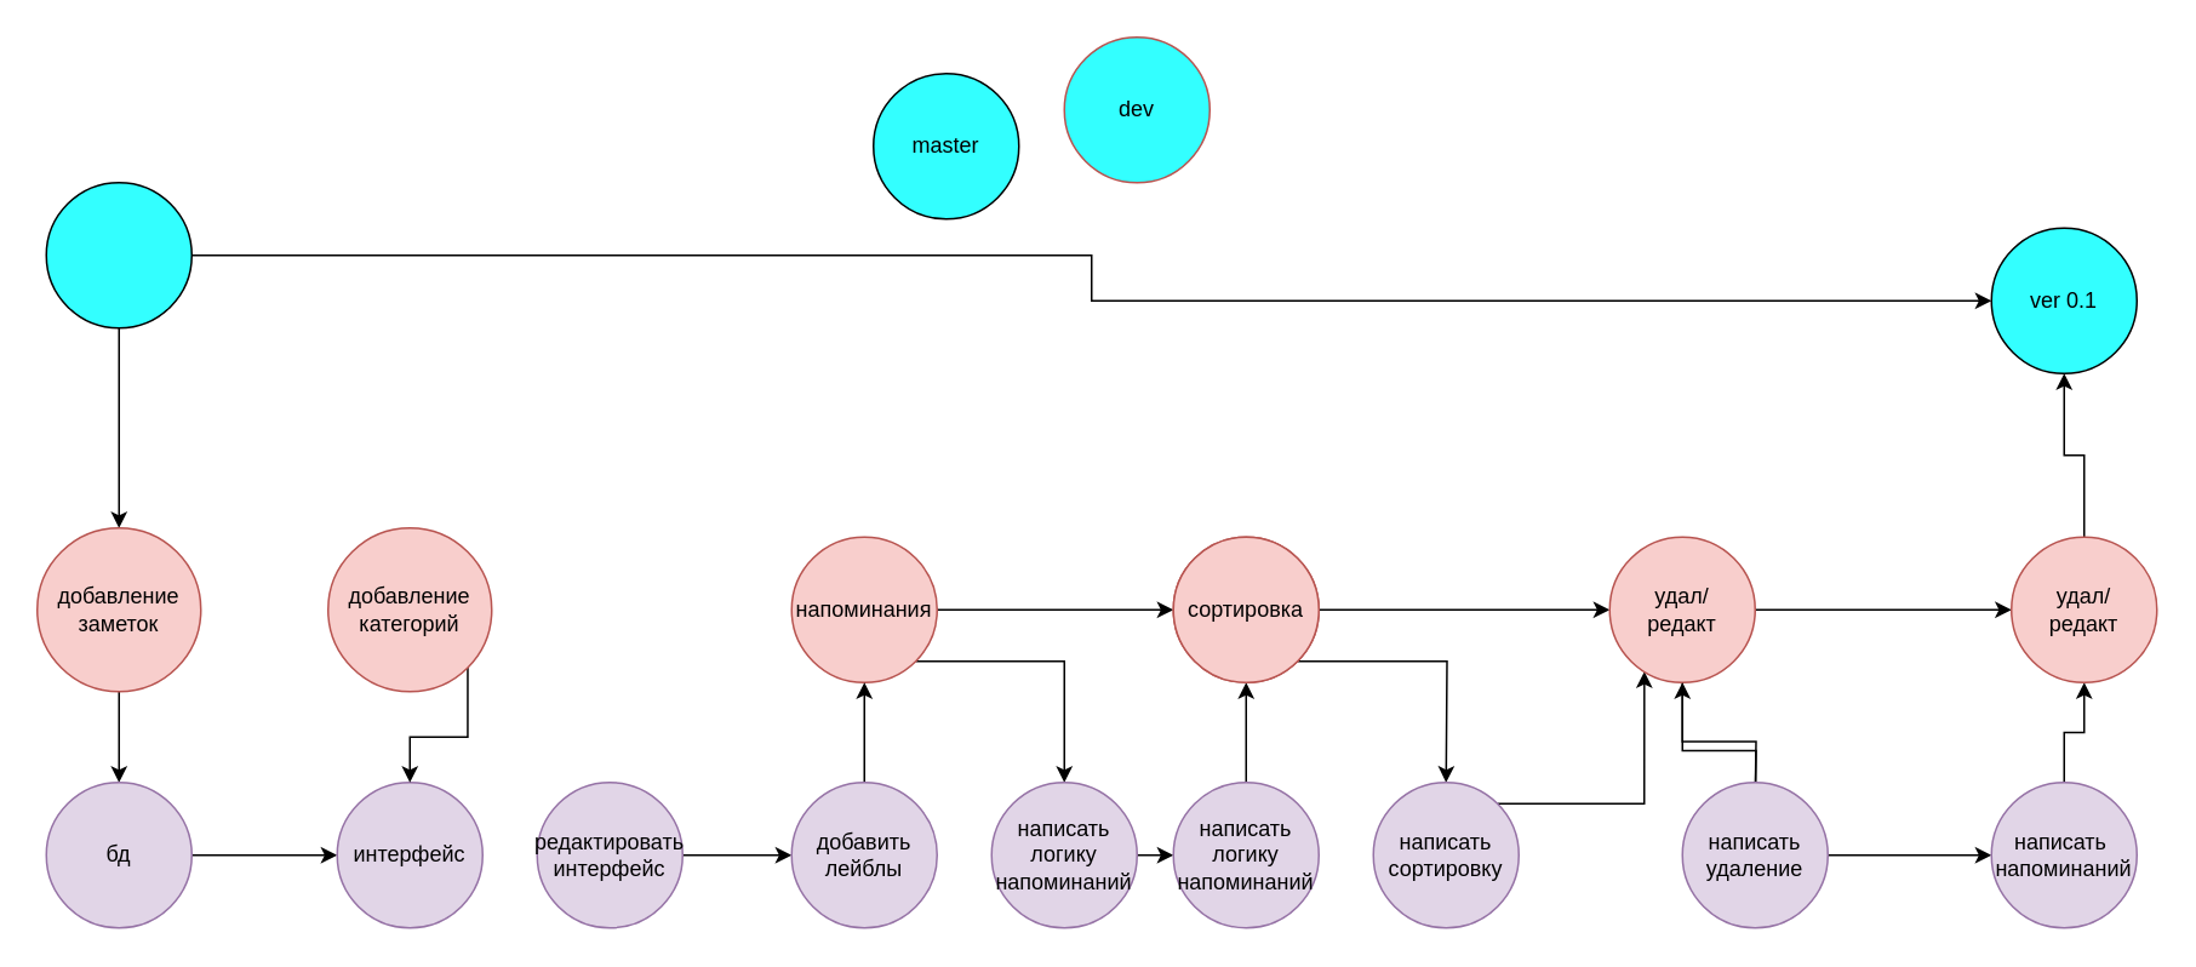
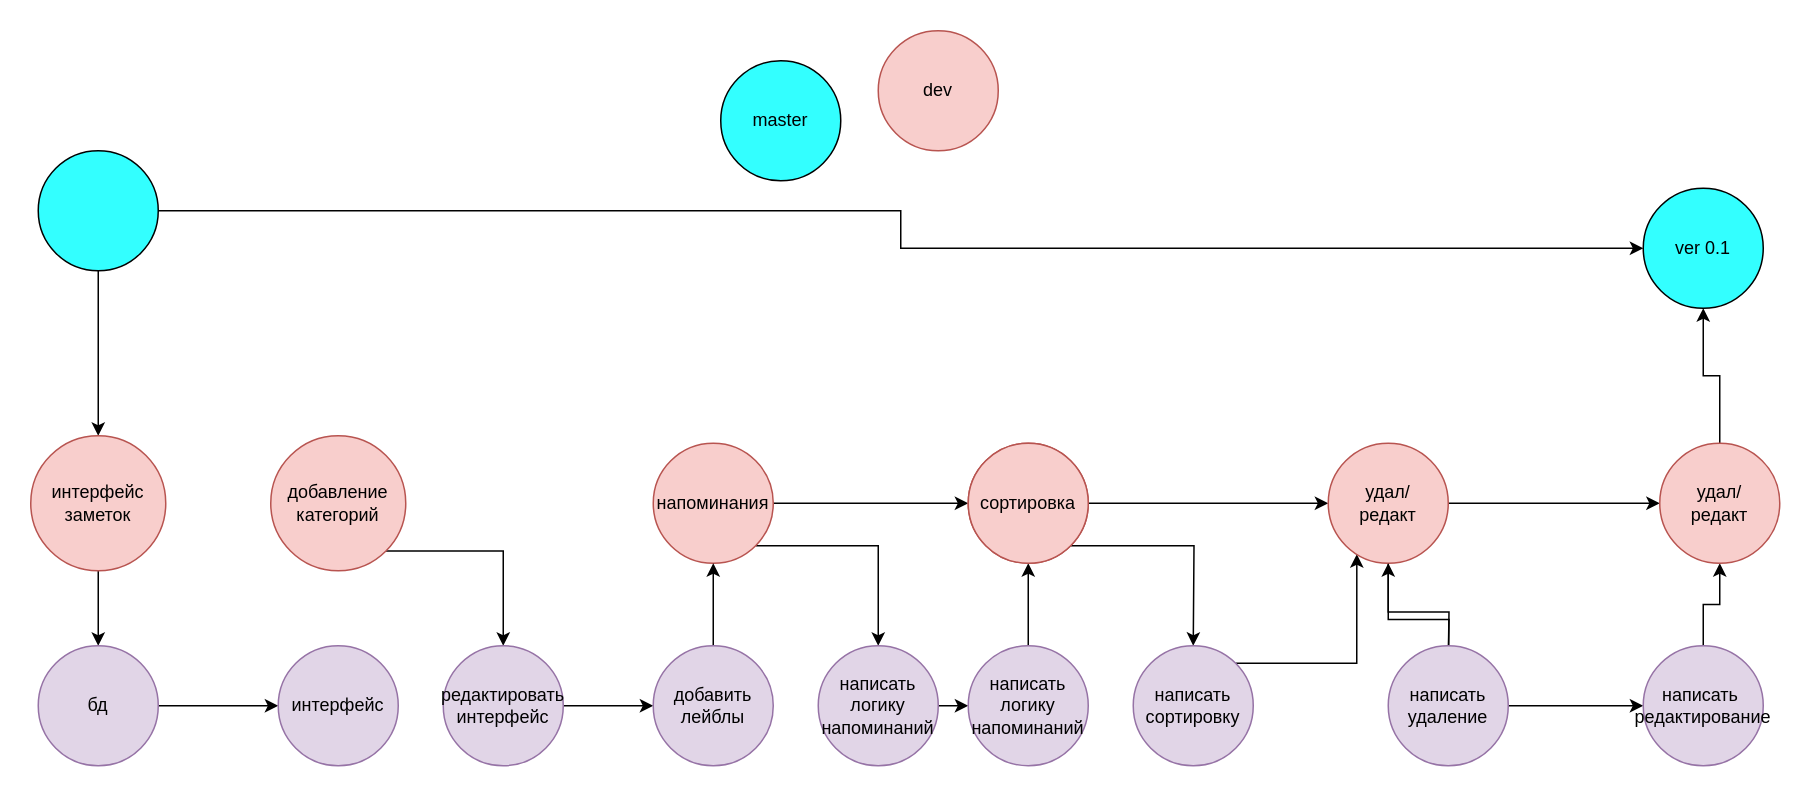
  <mxCell id="0" />
  <mxCell id="1" parent="0" />
  <mxCell id="2" value="master" style="ellipse;whiteSpace=wrap;html=1;aspect=fixed;fillColor=#33FFFF;" vertex="1" parent="1"><mxGeometry x="480" y="40" width="80" height="80" as="geometry" /></mxCell>
- <mxCell id="3" value="dev" style="ellipse;whiteSpace=wrap;html=1;aspect=fixed;fillColor=#33ffff;strokeColor=#b85450;" vertex="1" parent="1"><mxGeometry x="585" y="20" width="80" height="80" as="geometry" /></mxCell>
+ <mxCell id="3" value="dev" style="ellipse;whiteSpace=wrap;html=1;aspect=fixed;fillColor=#f8cecc;strokeColor=#b85450;" vertex="1" parent="1"><mxGeometry x="585" y="20" width="80" height="80" as="geometry" /></mxCell>
  <mxCell id="4" style="edgeStyle=orthogonalEdgeStyle;rounded=0;orthogonalLoop=1;jettySize=auto;html=1;exitX=0.5;exitY=1;exitDx=0;exitDy=0;entryX=0.5;entryY=0;entryDx=0;entryDy=0;fontColor=#66FF66;" edge="1" parent="1" source="6" target="9"><mxGeometry relative="1" as="geometry" /></mxCell>
  <mxCell id="5" style="edgeStyle=orthogonalEdgeStyle;rounded=0;orthogonalLoop=1;jettySize=auto;html=1;exitX=1;exitY=0.5;exitDx=0;exitDy=0;entryX=0;entryY=0.5;entryDx=0;entryDy=0;fontColor=#66FF66;" edge="1" parent="1" source="6" target="7"><mxGeometry relative="1" as="geometry" /></mxCell>
  <mxCell id="6" value="" style="ellipse;whiteSpace=wrap;html=1;aspect=fixed;fillColor=#33FFFF;" vertex="1" parent="1"><mxGeometry x="25" y="100" width="80" height="80" as="geometry" /></mxCell>
  <mxCell id="7" value="ver 0.1" style="ellipse;whiteSpace=wrap;html=1;aspect=fixed;fillColor=#33FFFF;" vertex="1" parent="1"><mxGeometry x="1095" y="125" width="80" height="80" as="geometry" /></mxCell>
  <mxCell id="8" style="edgeStyle=orthogonalEdgeStyle;rounded=0;orthogonalLoop=1;jettySize=auto;html=1;exitX=0.5;exitY=1;exitDx=0;exitDy=0;entryX=0.5;entryY=0;entryDx=0;entryDy=0;fontColor=#66FF66;" edge="1" parent="1" source="9" target="11"><mxGeometry relative="1" as="geometry" /></mxCell>
- <mxCell id="9" value="добавление заметок" style="ellipse;whiteSpace=wrap;html=1;aspect=fixed;fillColor=#f8cecc;strokeColor=#b85450;" vertex="1" parent="1"><mxGeometry x="20" y="290" width="90" height="90" as="geometry" /></mxCell>
+ <mxCell id="9" value="интерфейс заметок" style="ellipse;whiteSpace=wrap;html=1;aspect=fixed;fillColor=#f8cecc;strokeColor=#b85450;" vertex="1" parent="1"><mxGeometry x="20" y="290" width="90" height="90" as="geometry" /></mxCell>
  <mxCell id="10" style="edgeStyle=orthogonalEdgeStyle;rounded=0;orthogonalLoop=1;jettySize=auto;html=1;exitX=1;exitY=0.5;exitDx=0;exitDy=0;fontColor=#66FF66;" edge="1" parent="1" source="11"><mxGeometry relative="1" as="geometry"><mxPoint x="185" y="470" as="targetPoint" /></mxGeometry></mxCell>
  <mxCell id="11" value="бд" style="ellipse;whiteSpace=wrap;html=1;aspect=fixed;fillColor=#e1d5e7;strokeColor=#9673a6;" vertex="1" parent="1"><mxGeometry x="25" y="430" width="80" height="80" as="geometry" /></mxCell>
  <mxCell id="12" value="интерфейс" style="ellipse;whiteSpace=wrap;html=1;aspect=fixed;fillColor=#e1d5e7;strokeColor=#9673a6;" vertex="1" parent="1"><mxGeometry x="185" y="430" width="80" height="80" as="geometry" /></mxCell>
- <mxCell id="13" style="edgeStyle=orthogonalEdgeStyle;rounded=0;orthogonalLoop=1;jettySize=auto;html=1;exitX=1;exitY=1;exitDx=0;exitDy=0;fontColor=#66FF66;" edge="1" parent="1" source="14" target="12"><mxGeometry relative="1" as="geometry"><mxPoint x="335" y="410" as="targetPoint" /></mxGeometry></mxCell>
+ <mxCell id="13" style="edgeStyle=orthogonalEdgeStyle;rounded=0;orthogonalLoop=1;jettySize=auto;html=1;exitX=1;exitY=1;exitDx=0;exitDy=0;fontColor=#66FF66;entryX=0.5;entryY=0;entryDx=0;entryDy=0;" edge="1" parent="1" source="14" target="19"><mxGeometry relative="1" as="geometry"><mxPoint x="335" y="410" as="targetPoint" /></mxGeometry></mxCell>
  <mxCell id="14" value="добавление категорий" style="ellipse;whiteSpace=wrap;html=1;aspect=fixed;fillColor=#f8cecc;strokeColor=#b85450;" vertex="1" parent="1"><mxGeometry x="180" y="290" width="90" height="90" as="geometry" /></mxCell>
  <mxCell id="15" style="edgeStyle=orthogonalEdgeStyle;rounded=0;orthogonalLoop=1;jettySize=auto;html=1;exitX=1;exitY=1;exitDx=0;exitDy=0;fontColor=#66FF66;entryX=0.5;entryY=0;entryDx=0;entryDy=0;" edge="1" parent="1" source="17" target="23"><mxGeometry relative="1" as="geometry"><mxPoint x="585" y="400" as="targetPoint" /></mxGeometry></mxCell>
  <mxCell id="16" style="edgeStyle=orthogonalEdgeStyle;rounded=0;orthogonalLoop=1;jettySize=auto;html=1;exitX=1;exitY=0.5;exitDx=0;exitDy=0;entryX=0;entryY=0.5;entryDx=0;entryDy=0;fontColor=#66FF66;" edge="1" parent="1" source="17" target="28"><mxGeometry relative="1" as="geometry" /></mxCell>
  <mxCell id="17" value="напоминания" style="ellipse;whiteSpace=wrap;html=1;aspect=fixed;fillColor=#f8cecc;strokeColor=#b85450;" vertex="1" parent="1"><mxGeometry x="435" y="295" width="80" height="80" as="geometry" /></mxCell>
  <mxCell id="18" value="" style="edgeStyle=orthogonalEdgeStyle;rounded=0;orthogonalLoop=1;jettySize=auto;html=1;fontColor=#66FF66;" edge="1" parent="1" source="19" target="21"><mxGeometry relative="1" as="geometry" /></mxCell>
  <mxCell id="19" value="редактировать интерфейс" style="ellipse;whiteSpace=wrap;html=1;aspect=fixed;fillColor=#e1d5e7;strokeColor=#9673a6;" vertex="1" parent="1"><mxGeometry x="295" y="430" width="80" height="80" as="geometry" /></mxCell>
  <mxCell id="20" style="edgeStyle=orthogonalEdgeStyle;rounded=0;orthogonalLoop=1;jettySize=auto;html=1;exitX=0.5;exitY=0;exitDx=0;exitDy=0;entryX=0.5;entryY=1;entryDx=0;entryDy=0;fontColor=#66FF66;" edge="1" parent="1" source="21" target="17"><mxGeometry relative="1" as="geometry" /></mxCell>
  <mxCell id="21" value="добавить лейблы" style="ellipse;whiteSpace=wrap;html=1;aspect=fixed;fillColor=#e1d5e7;strokeColor=#9673a6;" vertex="1" parent="1"><mxGeometry x="435" y="430" width="80" height="80" as="geometry" /></mxCell>
  <mxCell id="22" style="edgeStyle=orthogonalEdgeStyle;rounded=0;orthogonalLoop=1;jettySize=auto;html=1;exitX=1;exitY=0.5;exitDx=0;exitDy=0;entryX=0;entryY=0.5;entryDx=0;entryDy=0;fontColor=#66FF66;" edge="1" parent="1" source="23" target="25"><mxGeometry relative="1" as="geometry" /></mxCell>
  <mxCell id="23" value="написать логику напоминаний" style="ellipse;whiteSpace=wrap;html=1;aspect=fixed;fillColor=#e1d5e7;strokeColor=#9673a6;" vertex="1" parent="1"><mxGeometry x="545" y="430" width="80" height="80" as="geometry" /></mxCell>
  <mxCell id="24" style="edgeStyle=orthogonalEdgeStyle;rounded=0;orthogonalLoop=1;jettySize=auto;html=1;exitX=0.5;exitY=0;exitDx=0;exitDy=0;entryX=0.5;entryY=1;entryDx=0;entryDy=0;fontColor=#66FF66;" edge="1" parent="1" source="25" target="28"><mxGeometry relative="1" as="geometry" /></mxCell>
  <mxCell id="25" value="написать логику напоминаний" style="ellipse;whiteSpace=wrap;html=1;aspect=fixed;fillColor=#e1d5e7;strokeColor=#9673a6;" vertex="1" parent="1"><mxGeometry x="645" y="430" width="80" height="80" as="geometry" /></mxCell>
  <mxCell id="26" style="edgeStyle=orthogonalEdgeStyle;rounded=0;orthogonalLoop=1;jettySize=auto;html=1;exitX=1;exitY=1;exitDx=0;exitDy=0;fontColor=#66FF66;" edge="1" parent="1" source="28"><mxGeometry relative="1" as="geometry"><mxPoint x="795" y="430" as="targetPoint" /></mxGeometry></mxCell>
  <mxCell id="27" style="edgeStyle=orthogonalEdgeStyle;rounded=0;orthogonalLoop=1;jettySize=auto;html=1;exitX=1;exitY=0.5;exitDx=0;exitDy=0;fontColor=#66FF66;" edge="1" parent="1" source="28"><mxGeometry relative="1" as="geometry"><mxPoint x="885" y="335" as="targetPoint" /></mxGeometry></mxCell>
  <mxCell id="28" value="сортировка" style="ellipse;whiteSpace=wrap;html=1;aspect=fixed;fillColor=#f8cecc;strokeColor=#b85450;" vertex="1" parent="1"><mxGeometry x="645" y="295" width="80" height="80" as="geometry" /></mxCell>
  <mxCell id="29" style="edgeStyle=orthogonalEdgeStyle;rounded=0;orthogonalLoop=1;jettySize=auto;html=1;exitX=1;exitY=0;exitDx=0;exitDy=0;entryX=0.238;entryY=0.925;entryDx=0;entryDy=0;entryPerimeter=0;fontColor=#66FF66;" edge="1" parent="1" source="30" target="34"><mxGeometry relative="1" as="geometry" /></mxCell>
  <mxCell id="30" value="написать сортировку" style="ellipse;whiteSpace=wrap;html=1;aspect=fixed;fillColor=#e1d5e7;strokeColor=#9673a6;" vertex="1" parent="1"><mxGeometry x="755" y="430" width="80" height="80" as="geometry" /></mxCell>
  <mxCell id="31" value="сортировка" style="ellipse;whiteSpace=wrap;html=1;aspect=fixed;fillColor=#f8cecc;strokeColor=#b85450;" vertex="1" parent="1"><mxGeometry x="645" y="295" width="80" height="80" as="geometry" /></mxCell>
  <mxCell id="32" style="edgeStyle=orthogonalEdgeStyle;rounded=0;orthogonalLoop=1;jettySize=auto;html=1;exitX=0.5;exitY=1;exitDx=0;exitDy=0;fontColor=#66FF66;" edge="1" parent="1" source="34"><mxGeometry relative="1" as="geometry"><mxPoint x="965" y="450" as="targetPoint" /></mxGeometry></mxCell>
  <mxCell id="33" style="edgeStyle=orthogonalEdgeStyle;rounded=0;orthogonalLoop=1;jettySize=auto;html=1;exitX=1;exitY=0.5;exitDx=0;exitDy=0;entryX=0;entryY=0.5;entryDx=0;entryDy=0;fontColor=#66FF66;" edge="1" parent="1" source="34" target="41"><mxGeometry relative="1" as="geometry" /></mxCell>
  <mxCell id="34" value="удал/&lt;br&gt;редакт" style="ellipse;whiteSpace=wrap;html=1;aspect=fixed;fillColor=#f8cecc;strokeColor=#b85450;" vertex="1" parent="1"><mxGeometry x="885" y="295" width="80" height="80" as="geometry" /></mxCell>
  <mxCell id="35" value="" style="edgeStyle=orthogonalEdgeStyle;rounded=0;orthogonalLoop=1;jettySize=auto;html=1;fontColor=#66FF66;" edge="1" parent="1" target="34"><mxGeometry relative="1" as="geometry"><mxPoint x="965" y="440" as="sourcePoint" /></mxGeometry></mxCell>
  <mxCell id="36" value="" style="edgeStyle=orthogonalEdgeStyle;rounded=0;orthogonalLoop=1;jettySize=auto;html=1;fontColor=#66FF66;" edge="1" parent="1" source="37" target="39"><mxGeometry relative="1" as="geometry" /></mxCell>
  <mxCell id="37" value="написать удаление" style="ellipse;whiteSpace=wrap;html=1;aspect=fixed;fillColor=#e1d5e7;strokeColor=#9673a6;" vertex="1" parent="1"><mxGeometry x="925" y="430" width="80" height="80" as="geometry" /></mxCell>
  <mxCell id="38" style="edgeStyle=orthogonalEdgeStyle;rounded=0;orthogonalLoop=1;jettySize=auto;html=1;exitX=0.5;exitY=0;exitDx=0;exitDy=0;entryX=0.5;entryY=1;entryDx=0;entryDy=0;fontColor=#66FF66;" edge="1" parent="1" source="39" target="41"><mxGeometry relative="1" as="geometry" /></mxCell>
- <mxCell id="39" value="написать&amp;nbsp;&lt;br&gt;напоминаний" style="ellipse;whiteSpace=wrap;html=1;aspect=fixed;fillColor=#e1d5e7;strokeColor=#9673a6;" vertex="1" parent="1"><mxGeometry x="1095" y="430" width="80" height="80" as="geometry" /></mxCell>
+ <mxCell id="39" value="написать&amp;nbsp;&lt;br&gt;редактирование" style="ellipse;whiteSpace=wrap;html=1;aspect=fixed;fillColor=#e1d5e7;strokeColor=#9673a6;" vertex="1" parent="1"><mxGeometry x="1095" y="430" width="80" height="80" as="geometry" /></mxCell>
  <mxCell id="40" style="edgeStyle=orthogonalEdgeStyle;rounded=0;orthogonalLoop=1;jettySize=auto;html=1;exitX=0.5;exitY=0;exitDx=0;exitDy=0;fontColor=#66FF66;" edge="1" parent="1" source="41" target="7"><mxGeometry relative="1" as="geometry" /></mxCell>
  <mxCell id="41" value="удал/&lt;br&gt;редакт" style="ellipse;whiteSpace=wrap;html=1;aspect=fixed;fillColor=#f8cecc;strokeColor=#b85450;" vertex="1" parent="1"><mxGeometry x="1106" y="295" width="80" height="80" as="geometry" /></mxCell>
